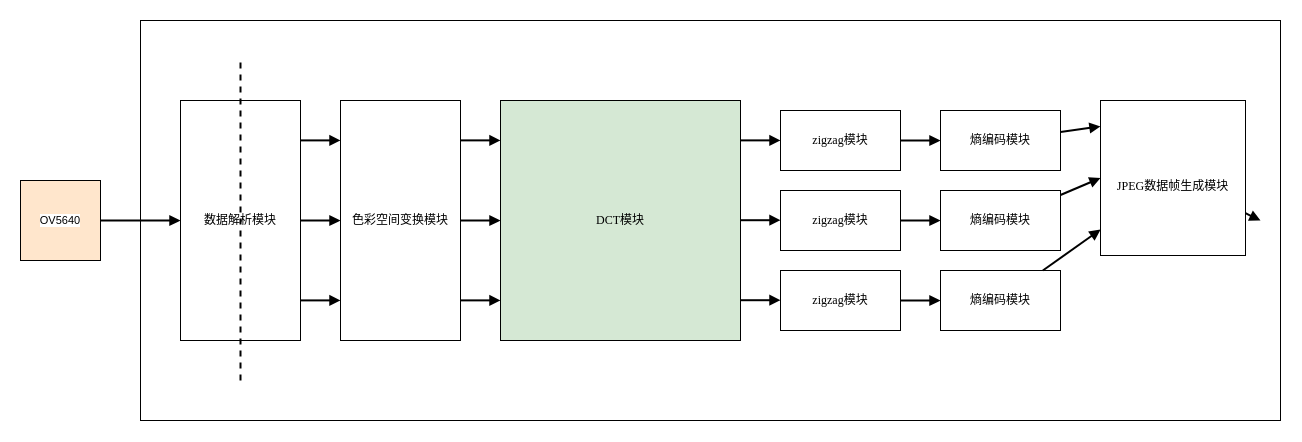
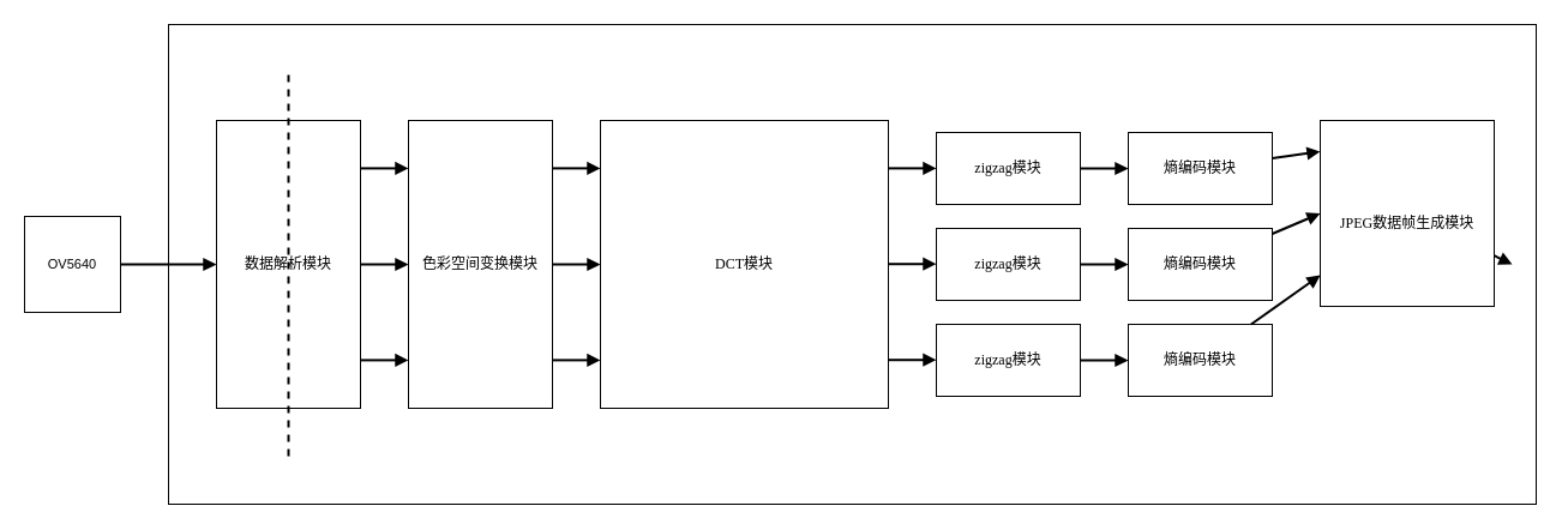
  <mxCell id="0" />
  <mxCell id="1" parent="0" />
  <mxCell id="2" value="" style="rounded=0;whiteSpace=wrap;html=1;fontFamily=Helvetica;fontSize=11;fontColor=default;labelBackgroundColor=default;fillColor=none;" vertex="1" parent="1"><mxGeometry x="140" y="20" width="1140" height="400" as="geometry" /></mxCell>
  <mxCell id="3" style="edgeStyle=none;shape=connector;rounded=0;orthogonalLoop=1;jettySize=auto;html=1;entryX=0;entryY=0.5;entryDx=0;entryDy=0;strokeColor=default;strokeWidth=2;align=center;verticalAlign=middle;fontFamily=sonti;fontSize=11;fontColor=default;labelBackgroundColor=default;endArrow=block;endFill=1;" edge="1" parent="1" source="4" target="8"><mxGeometry relative="1" as="geometry" /></mxCell>
  <mxCell id="4" value="数据解析模块" style="rounded=0;whiteSpace=wrap;html=1;fontFamily=sonti;" vertex="1" parent="1"><mxGeometry x="180" y="100" width="120" height="240" as="geometry" /></mxCell>
  <mxCell id="5" style="edgeStyle=none;shape=connector;rounded=0;orthogonalLoop=1;jettySize=auto;html=1;exitX=1;exitY=0.25;exitDx=0;exitDy=0;entryX=0;entryY=0.25;entryDx=0;entryDy=0;strokeColor=default;strokeWidth=2;align=center;verticalAlign=middle;fontFamily=sonti;fontSize=11;fontColor=default;labelBackgroundColor=default;endArrow=block;endFill=1;" edge="1" parent="1"><mxGeometry relative="1" as="geometry"><mxPoint x="460" y="139.88" as="sourcePoint" /><mxPoint x="500" y="139.88" as="targetPoint" /><Array as="points"><mxPoint x="480" y="139.88" /></Array></mxGeometry></mxCell>
  <mxCell id="6" style="edgeStyle=none;shape=connector;rounded=0;orthogonalLoop=1;jettySize=auto;html=1;entryX=0;entryY=0.5;entryDx=0;entryDy=0;strokeColor=default;strokeWidth=2;align=center;verticalAlign=middle;fontFamily=sonti;fontSize=11;fontColor=default;labelBackgroundColor=default;endArrow=block;endFill=1;" edge="1" parent="1" source="8" target="9"><mxGeometry relative="1" as="geometry" /></mxCell>
  <mxCell id="7" style="edgeStyle=none;shape=connector;rounded=0;orthogonalLoop=1;jettySize=auto;html=1;exitX=1;exitY=0.75;exitDx=0;exitDy=0;entryX=0;entryY=0.75;entryDx=0;entryDy=0;strokeColor=default;strokeWidth=2;align=center;verticalAlign=middle;fontFamily=sonti;fontSize=11;fontColor=default;labelBackgroundColor=default;endArrow=block;endFill=1;" edge="1" parent="1"><mxGeometry relative="1" as="geometry"><mxPoint x="460" y="299.88" as="sourcePoint" /><mxPoint x="500" y="299.88" as="targetPoint" /></mxGeometry></mxCell>
  <mxCell id="8" value="色彩空间变换模块" style="rounded=0;whiteSpace=wrap;html=1;fontFamily=sonti;" vertex="1" parent="1"><mxGeometry x="340" y="100" width="120" height="240" as="geometry" /></mxCell>
- <mxCell id="9" value="DCT模块" style="rounded=0;whiteSpace=wrap;html=1;fontFamily=sonti;fillColor=#d5e8d4;" vertex="1" parent="1"><mxGeometry x="500" y="100" width="240" height="240" as="geometry" /></mxCell>
+ <mxCell id="9" value="DCT模块" style="rounded=0;whiteSpace=wrap;html=1;fontFamily=sonti;" vertex="1" parent="1"><mxGeometry x="500" y="100" width="240" height="240" as="geometry" /></mxCell>
  <mxCell id="10" style="edgeStyle=none;shape=connector;rounded=0;orthogonalLoop=1;jettySize=auto;html=1;entryX=0;entryY=0.5;entryDx=0;entryDy=0;strokeColor=default;strokeWidth=2;align=center;verticalAlign=middle;fontFamily=sonti;fontSize=11;fontColor=default;labelBackgroundColor=default;endArrow=block;endFill=1;" edge="1" parent="1" source="11" target="16"><mxGeometry relative="1" as="geometry" /></mxCell>
  <mxCell id="11" value="zigzag模块" style="rounded=0;whiteSpace=wrap;html=1;fontFamily=sonti;" vertex="1" parent="1"><mxGeometry x="780" y="110" width="120" height="60" as="geometry" /></mxCell>
  <mxCell id="12" style="edgeStyle=none;shape=connector;rounded=0;orthogonalLoop=1;jettySize=auto;html=1;entryX=0;entryY=0.5;entryDx=0;entryDy=0;strokeColor=default;strokeWidth=2;align=center;verticalAlign=middle;fontFamily=sonti;fontSize=11;fontColor=default;labelBackgroundColor=default;endArrow=block;endFill=1;" edge="1" parent="1" source="13" target="18"><mxGeometry relative="1" as="geometry" /></mxCell>
  <mxCell id="13" value="zigzag模块" style="rounded=0;whiteSpace=wrap;html=1;fontFamily=sonti;" vertex="1" parent="1"><mxGeometry x="780" y="190" width="120" height="60" as="geometry" /></mxCell>
  <mxCell id="14" style="edgeStyle=none;shape=connector;rounded=0;orthogonalLoop=1;jettySize=auto;html=1;entryX=0;entryY=0.5;entryDx=0;entryDy=0;strokeColor=default;strokeWidth=2;align=center;verticalAlign=middle;fontFamily=sonti;fontSize=11;fontColor=default;labelBackgroundColor=default;endArrow=block;endFill=1;" edge="1" parent="1" source="15" target="19"><mxGeometry relative="1" as="geometry" /></mxCell>
  <mxCell id="15" value="zigzag模块" style="rounded=0;whiteSpace=wrap;html=1;fontFamily=sonti;" vertex="1" parent="1"><mxGeometry x="780" y="270" width="120" height="60" as="geometry" /></mxCell>
  <mxCell id="16" value="熵编码模块" style="rounded=0;whiteSpace=wrap;html=1;fontFamily=sonti;" vertex="1" parent="1"><mxGeometry x="940" y="110" width="120" height="60" as="geometry" /></mxCell>
  <mxCell id="17" style="edgeStyle=none;shape=connector;rounded=0;orthogonalLoop=1;jettySize=auto;html=1;entryX=0;entryY=0.5;entryDx=0;entryDy=0;strokeColor=default;strokeWidth=2;align=center;verticalAlign=middle;fontFamily=sonti;fontSize=11;fontColor=default;labelBackgroundColor=default;endArrow=block;endFill=1;" edge="1" parent="1" source="18" target="26"><mxGeometry relative="1" as="geometry" /></mxCell>
  <mxCell id="18" value="熵编码模块" style="rounded=0;whiteSpace=wrap;html=1;fontFamily=sonti;" vertex="1" parent="1"><mxGeometry x="940" y="190" width="120" height="60" as="geometry" /></mxCell>
  <mxCell id="19" value="熵编码模块" style="rounded=0;whiteSpace=wrap;html=1;fontFamily=sonti;" vertex="1" parent="1"><mxGeometry x="940" y="270" width="120" height="60" as="geometry" /></mxCell>
  <mxCell id="20" value="" style="endArrow=block;html=1;rounded=0;entryX=0;entryY=0.5;entryDx=0;entryDy=0;endFill=1;strokeWidth=2;" edge="1" parent="1" target="4"><mxGeometry width="50" height="50" relative="1" as="geometry"><mxPoint x="100" y="220" as="sourcePoint" /><mxPoint x="150" y="210" as="targetPoint" /></mxGeometry></mxCell>
  <mxCell id="21" style="edgeStyle=none;shape=connector;rounded=0;orthogonalLoop=1;jettySize=auto;html=1;exitX=1;exitY=0.25;exitDx=0;exitDy=0;entryX=0;entryY=0.25;entryDx=0;entryDy=0;strokeColor=default;strokeWidth=2;align=center;verticalAlign=middle;fontFamily=sonti;fontSize=11;fontColor=default;labelBackgroundColor=default;endArrow=block;endFill=1;" edge="1" parent="1"><mxGeometry relative="1" as="geometry"><mxPoint y="139.9" as="sourcePoint" x="300" /><mxPoint x="340" y="139.9" as="targetPoint" /></mxGeometry></mxCell>
  <mxCell id="22" style="edgeStyle=none;shape=connector;rounded=0;orthogonalLoop=1;jettySize=auto;html=1;exitX=1;exitY=0.75;exitDx=0;exitDy=0;entryX=0;entryY=0.75;entryDx=0;entryDy=0;strokeColor=default;strokeWidth=2;align=center;verticalAlign=middle;fontFamily=sonti;fontSize=11;fontColor=default;labelBackgroundColor=default;endArrow=block;endFill=1;" edge="1" parent="1"><mxGeometry relative="1" as="geometry"><mxPoint y="299.9" as="sourcePoint" x="300" /><mxPoint x="340" y="299.9" as="targetPoint" /></mxGeometry></mxCell>
  <mxCell id="23" style="edgeStyle=none;shape=connector;rounded=0;orthogonalLoop=1;jettySize=auto;html=1;exitX=1;exitY=0.25;exitDx=0;exitDy=0;entryX=0;entryY=0.25;entryDx=0;entryDy=0;strokeColor=default;strokeWidth=2;align=center;verticalAlign=middle;fontFamily=sonti;fontSize=11;fontColor=default;labelBackgroundColor=default;endArrow=block;endFill=1;" edge="1" parent="1"><mxGeometry relative="1" as="geometry"><mxPoint x="740" y="139.88" as="sourcePoint" /><mxPoint x="780" y="139.88" as="targetPoint" /><Array as="points"><mxPoint x="760" y="139.88" /></Array></mxGeometry></mxCell>
  <mxCell id="24" style="edgeStyle=none;shape=connector;rounded=0;orthogonalLoop=1;jettySize=auto;html=1;entryX=0;entryY=0.5;entryDx=0;entryDy=0;strokeColor=default;strokeWidth=2;align=center;verticalAlign=middle;fontFamily=sonti;fontSize=11;fontColor=default;labelBackgroundColor=default;endArrow=block;endFill=1;" edge="1" parent="1"><mxGeometry relative="1" as="geometry"><mxPoint x="740" y="219.71" as="sourcePoint" /><mxPoint x="780" y="219.71" as="targetPoint" /></mxGeometry></mxCell>
  <mxCell id="25" style="edgeStyle=none;shape=connector;rounded=0;orthogonalLoop=1;jettySize=auto;html=1;exitX=1;exitY=0.75;exitDx=0;exitDy=0;entryX=0;entryY=0.75;entryDx=0;entryDy=0;strokeColor=default;strokeWidth=2;align=center;verticalAlign=middle;fontFamily=sonti;fontSize=11;fontColor=default;labelBackgroundColor=default;endArrow=block;endFill=1;" edge="1" parent="1"><mxGeometry relative="1" as="geometry"><mxPoint x="740" y="299.71" as="sourcePoint" /><mxPoint x="780" y="299.71" as="targetPoint" /></mxGeometry></mxCell>
  <mxCell id="26" value="&lt;br&gt;&lt;div&gt;JPEG数据帧生成模块&lt;/div&gt;" style="rounded=0;whiteSpace=wrap;html=1;fontFamily=sonti;" vertex="1" parent="1"><mxGeometry x="1100" y="100" width="145" height="155" as="geometry" /></mxCell>
  <mxCell id="27" style="edgeStyle=none;shape=connector;rounded=0;orthogonalLoop=1;jettySize=auto;html=1;entryX=0;entryY=0.167;entryDx=0;entryDy=0;entryPerimeter=0;strokeColor=default;strokeWidth=2;align=center;verticalAlign=middle;fontFamily=sonti;fontSize=11;fontColor=default;labelBackgroundColor=default;endArrow=block;endFill=1;" edge="1" parent="1" source="16" target="26"><mxGeometry relative="1" as="geometry" /></mxCell>
  <mxCell id="28" value="" style="endArrow=none;html=1;rounded=0;strokeColor=default;strokeWidth=2;align=center;verticalAlign=middle;fontFamily=Helvetica;fontSize=11;fontColor=default;labelBackgroundColor=default;dashed=1;" edge="1" parent="1"><mxGeometry width="50" height="50" relative="1" as="geometry"><mxPoint x="240" y="380" as="sourcePoint" /><mxPoint x="240" as="targetPoint" y="60" /></mxGeometry></mxCell>
  <mxCell id="29" style="edgeStyle=none;shape=connector;rounded=0;orthogonalLoop=1;jettySize=auto;html=1;entryX=0;entryY=0.833;entryDx=0;entryDy=0;entryPerimeter=0;strokeColor=default;strokeWidth=2;align=center;verticalAlign=middle;fontFamily=sonti;fontSize=11;fontColor=default;labelBackgroundColor=default;endArrow=block;endFill=1;" edge="1" parent="1" source="19" target="26"><mxGeometry relative="1" as="geometry" /></mxCell>
- <mxCell id="30" value="OV5640" style="whiteSpace=wrap;html=1;aspect=fixed;fontFamily=Helvetica;fontSize=11;fontColor=default;labelBackgroundColor=default;fillColor=#ffe6cc;" vertex="1" parent="1"><mxGeometry x="20" y="180" width="80" height="80" as="geometry" /></mxCell>
+ <mxCell id="30" value="OV5640" style="whiteSpace=wrap;html=1;aspect=fixed;fontFamily=Helvetica;fontSize=11;fontColor=default;labelBackgroundColor=default;" vertex="1" parent="1"><mxGeometry x="20" y="180" width="80" height="80" as="geometry" /></mxCell>
  <mxCell id="31" style="edgeStyle=none;shape=connector;rounded=0;orthogonalLoop=1;jettySize=auto;html=1;strokeColor=default;strokeWidth=2;align=center;verticalAlign=middle;fontFamily=Helvetica;fontSize=11;fontColor=default;labelBackgroundColor=default;endArrow=block;endFill=1;" edge="1" parent="1" source="26"><mxGeometry relative="1" as="geometry"><mxPoint x="1260" y="220" as="targetPoint" /></mxGeometry></mxCell>
